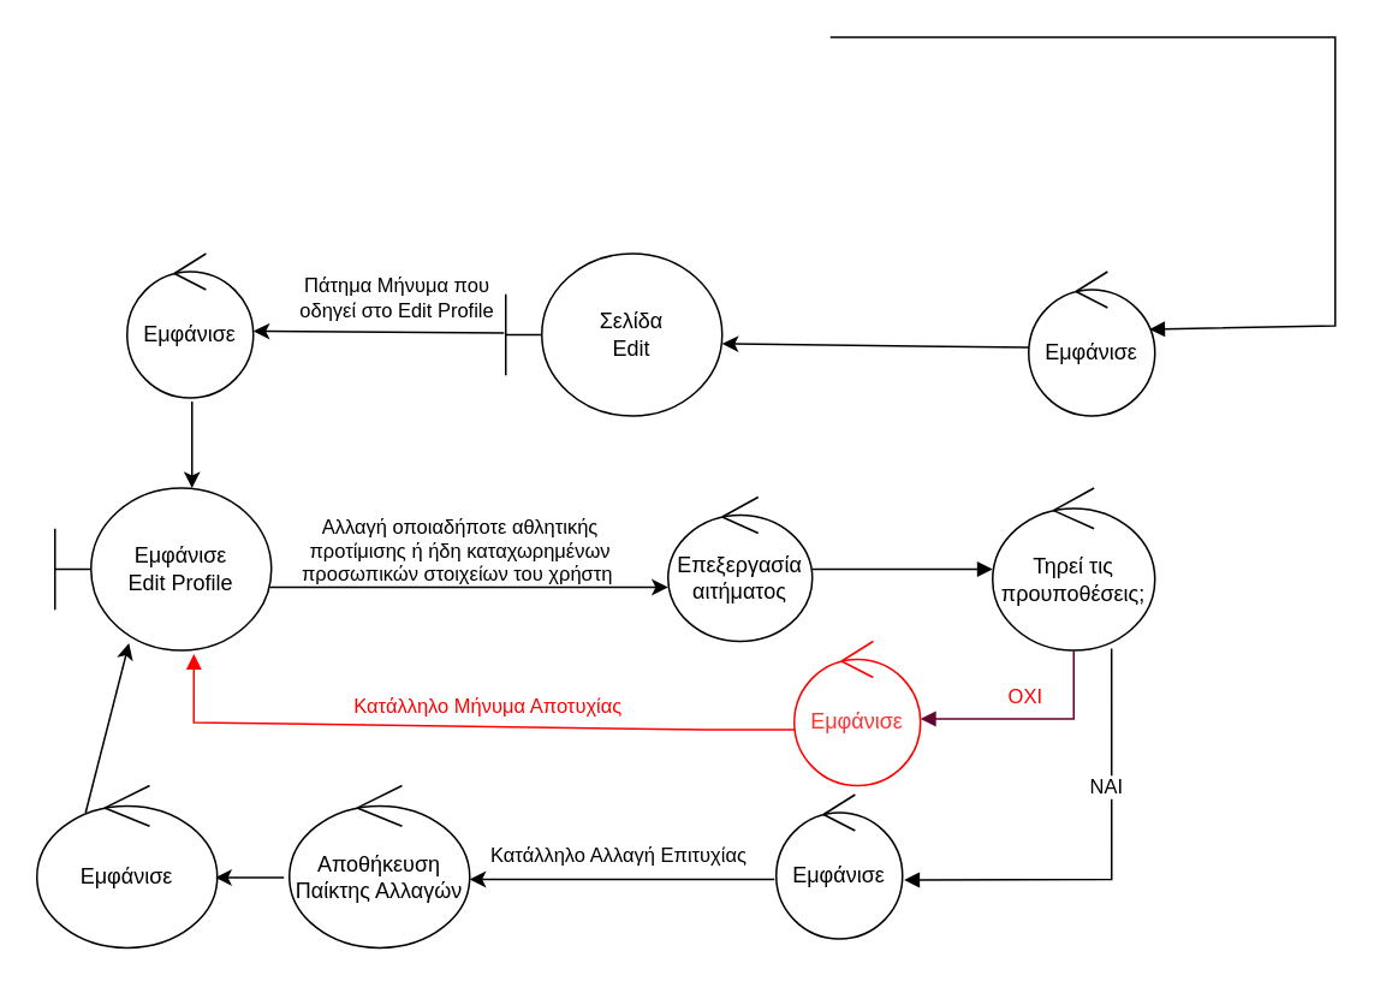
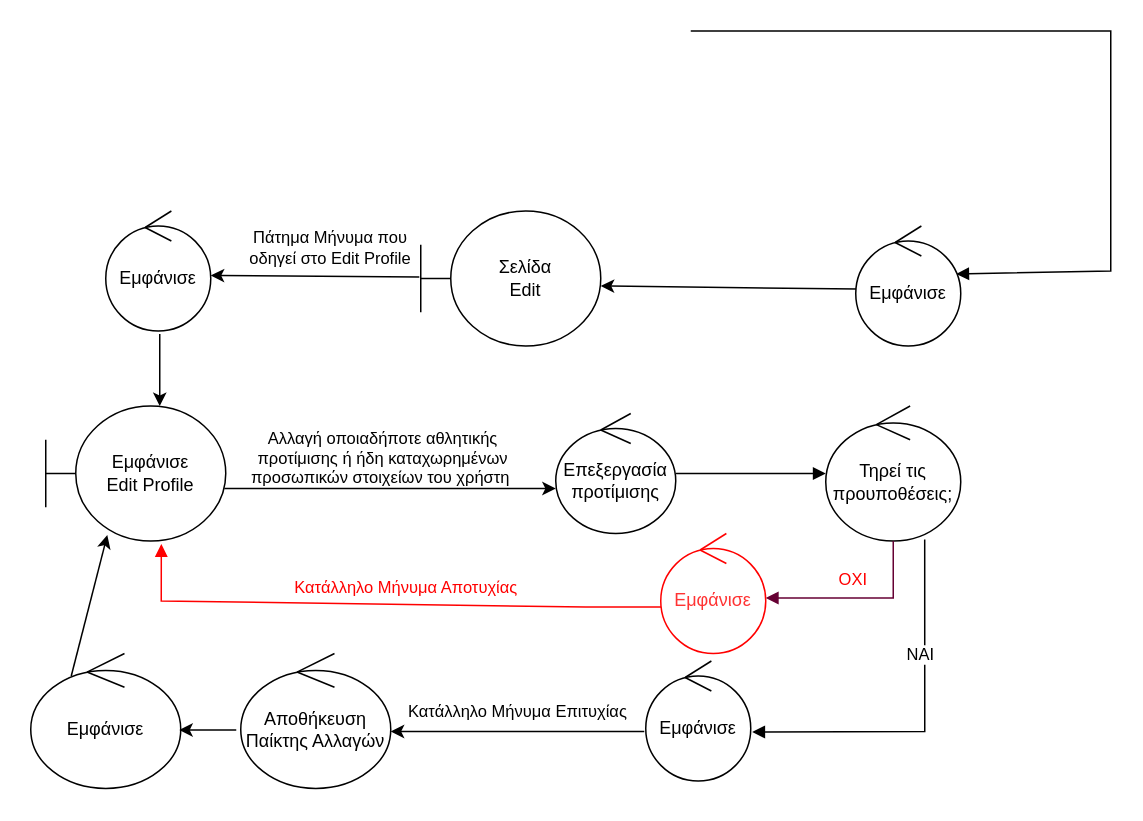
  <mxCell id="0" />
  <mxCell id="1" parent="0" />
  <mxCell id="2" value="" style="endArrow=classic;html=1;rounded=0;fontFamily=Helvetica;fontSize=12;fontColor=default;exitX=0.014;exitY=0.525;exitDx=0;exitDy=0;startArrow=none;exitPerimeter=0;" parent="1" source="5" edge="1"><mxGeometry width="50" height="50" relative="1" as="geometry"><mxPoint x="459.09" y="431.44" as="sourcePoint" /><mxPoint x="400" y="190" as="targetPoint" /><Array as="points" /></mxGeometry></mxCell>
  <mxCell id="3" style="edgeStyle=orthogonalEdgeStyle;rounded=0;orthogonalLoop=1;jettySize=auto;html=1;exitX=0.5;exitY=1;exitDx=0;exitDy=0;" parent="1" edge="1"><mxGeometry relative="1" as="geometry"><mxPoint x="535" y="190" as="sourcePoint" /><mxPoint x="535" y="190" as="targetPoint" /></mxGeometry></mxCell>
  <mxCell id="4" value="" style="html=1;verticalAlign=bottom;endArrow=block;rounded=0;entryX=0.957;entryY=0.4;entryDx=0;entryDy=0;entryPerimeter=0;" parent="1" target="5" edge="1"><mxGeometry x="-0.143" y="-19" width="80" relative="1" as="geometry"><mxPoint x="590" y="20" as="sourcePoint" /><mxPoint x="690" y="20" as="targetPoint" /><mxPoint as="offset" /><Array as="points"><mxPoint x="460" y="20" /><mxPoint x="590" y="20" /><mxPoint x="740" y="20" /><mxPoint x="740" y="180" /></Array></mxGeometry></mxCell>
  <mxCell id="5" value="Εμφάνισε" style="ellipse;shape=umlControl;whiteSpace=wrap;html=1;fontColor=#000000;strokeColor=#000000;" parent="1" vertex="1"><mxGeometry x="570" y="150" width="70" height="80" as="geometry" /></mxCell>
  <mxCell id="6" value="Σελίδα&lt;br&gt;Edit" style="shape=umlBoundary;whiteSpace=wrap;html=1;" parent="1" vertex="1"><mxGeometry x="280" y="140" width="120" height="90" as="geometry" /></mxCell>
  <mxCell id="7" value="" style="endArrow=classic;html=1;rounded=0;fontSize=11;exitX=-0.008;exitY=0.489;exitDx=0;exitDy=0;exitPerimeter=0;" parent="1" source="6" edge="1"><mxGeometry width="50" height="50" relative="1" as="geometry"><mxPoint x="240" y="190" as="sourcePoint" /><mxPoint x="140" y="183" as="targetPoint" /></mxGeometry></mxCell>
  <mxCell id="8" value="Πάτημα Μήνυμα που οδηγεί στο Edit Profile" style="text;html=1;strokeColor=none;fillColor=none;align=center;verticalAlign=middle;whiteSpace=wrap;rounded=0;fontSize=11;" parent="1" vertex="1"><mxGeometry x="160" y="150" width="120" height="30" as="geometry" /></mxCell>
  <mxCell id="9" value="Εμφάνισε" style="ellipse;shape=umlControl;whiteSpace=wrap;html=1;fontColor=#000000;strokeColor=#000000;" parent="1" vertex="1"><mxGeometry x="70" y="140" width="70" height="80" as="geometry" /></mxCell>
  <mxCell id="10" value="Εμφάνισε&lt;br&gt;Edit Profile" style="shape=umlBoundary;whiteSpace=wrap;html=1;" parent="1" vertex="1"><mxGeometry x="30" y="270" width="120" height="90" as="geometry" /></mxCell>
  <mxCell id="11" value="" style="endArrow=classic;html=1;rounded=0;fontSize=11;exitX=0.514;exitY=1.025;exitDx=0;exitDy=0;exitPerimeter=0;" parent="1" source="9" edge="1"><mxGeometry width="50" height="50" relative="1" as="geometry"><mxPoint x="560" y="230" as="sourcePoint" /><mxPoint x="106" y="270" as="targetPoint" /></mxGeometry></mxCell>
  <mxCell id="12" value="" style="endArrow=classic;html=1;rounded=0;fontSize=11;exitX=0.992;exitY=0.611;exitDx=0;exitDy=0;exitPerimeter=0;" parent="1" source="10" edge="1"><mxGeometry width="50" height="50" relative="1" as="geometry"><mxPoint x="230" y="190" as="sourcePoint" /><mxPoint x="370" y="325" as="targetPoint" /></mxGeometry></mxCell>
  <mxCell id="13" value="Αλλαγή οποιαδήποτε αθλητικής προτίμισης ή ήδη καταχωρημένων προσωπικών στοιχείων του χρήστη&amp;nbsp;" style="text;html=1;strokeColor=none;fillColor=none;align=center;verticalAlign=middle;whiteSpace=wrap;rounded=0;fontSize=11;" parent="1" vertex="1"><mxGeometry x="150" y="280" width="210" height="50" as="geometry" /></mxCell>
- <mxCell id="14" value="Επεξεργασία αιτήματος&lt;br&gt;" style="ellipse;shape=umlControl;whiteSpace=wrap;html=1;" parent="1" vertex="1"><mxGeometry x="370" y="275" width="80" height="80" as="geometry" /></mxCell>
+ <mxCell id="14" value="Επεξεργασία προτίμισης&lt;br&gt;" style="ellipse;shape=umlControl;whiteSpace=wrap;html=1;" parent="1" vertex="1"><mxGeometry x="370" y="275" width="80" height="80" as="geometry" /></mxCell>
  <mxCell id="15" value="" style="html=1;verticalAlign=bottom;endArrow=block;rounded=0;" parent="1" edge="1"><mxGeometry x="-0.143" y="-19" width="80" relative="1" as="geometry"><mxPoint x="450" y="315" as="sourcePoint" /><mxPoint x="550" y="315" as="targetPoint" /><mxPoint as="offset" /><Array as="points"><mxPoint x="450" y="315" /></Array></mxGeometry></mxCell>
  <mxCell id="16" value="Τηρεί τις προυποθέσεις;&lt;br&gt;" style="ellipse;shape=umlControl;whiteSpace=wrap;html=1;rotation=0;" parent="1" vertex="1"><mxGeometry x="550" y="270" width="90" height="90" as="geometry" /></mxCell>
  <mxCell id="17" value="ΟΧΙ" style="html=1;verticalAlign=bottom;endArrow=block;rounded=0;strokeColor=#660033;fontColor=#FF0000;" parent="1" source="16" edge="1"><mxGeometry x="0.062" y="-3" width="80" relative="1" as="geometry"><mxPoint x="540" y="385" as="sourcePoint" /><mxPoint x="510" y="398" as="targetPoint" /><mxPoint as="offset" /><Array as="points"><mxPoint x="595" y="398" /></Array></mxGeometry></mxCell>
  <mxCell id="18" value="Κατάλληλο Μήνυμα Αποτυχίας" style="html=1;verticalAlign=bottom;endArrow=block;rounded=0;strokeColor=#FF0000;fontColor=#FF0000;exitX=-0.057;exitY=0.55;exitDx=0;exitDy=0;exitPerimeter=0;entryX=0.642;entryY=1.022;entryDx=0;entryDy=0;entryPerimeter=0;" parent="1" target="10" edge="1"><mxGeometry x="-0.012" y="-2" width="80" relative="1" as="geometry"><mxPoint x="466.05" y="404" as="sourcePoint" /><mxPoint x="200" y="370" as="targetPoint" /><Array as="points"><mxPoint x="390.04" y="404" /><mxPoint x="107" y="400" /></Array><mxPoint as="offset" /></mxGeometry></mxCell>
  <mxCell id="19" value="Εμφάνισε" style="ellipse;shape=umlControl;whiteSpace=wrap;html=1;fontColor=#FF3333;strokeColor=#FF0000;" parent="1" vertex="1"><mxGeometry x="440" y="355" width="70" height="80" as="geometry" /></mxCell>
  <mxCell id="20" value="Εμφάνισε" style="ellipse;shape=umlControl;whiteSpace=wrap;html=1;fontColor=#000000;strokeColor=#000000;" parent="1" vertex="1"><mxGeometry x="430" y="440" width="70" height="80" as="geometry" /></mxCell>
  <mxCell id="21" value="Αποθήκευση Παίκτης Αλλαγών" style="ellipse;shape=umlControl;whiteSpace=wrap;html=1;" parent="1" vertex="1"><mxGeometry x="160" y="435" width="100" height="90" as="geometry" /></mxCell>
- <mxCell id="22" value="&lt;font style=&quot;font-size: 11px&quot;&gt;Κατάλληλο Αλλαγή Επιτυχίας&lt;/font&gt;" style="text;whiteSpace=wrap;html=1;fontSize=12;fontFamily=Helvetica;fontColor=default;" parent="1" vertex="1"><mxGeometry x="270" y="460" width="170" height="20" as="geometry" /></mxCell>
+ <mxCell id="22" value="&lt;font style=&quot;font-size: 11px&quot;&gt;Κατάλληλο Μήνυμα Επιτυχίας&lt;/font&gt;" style="text;whiteSpace=wrap;html=1;fontSize=12;fontFamily=Helvetica;fontColor=default;" parent="1" vertex="1"><mxGeometry x="270" y="460" width="170" height="20" as="geometry" /></mxCell>
  <mxCell id="23" style="edgeStyle=orthogonalEdgeStyle;rounded=0;orthogonalLoop=1;jettySize=auto;html=1;exitX=0.5;exitY=1;exitDx=0;exitDy=0;" parent="1" source="22" target="22" edge="1"><mxGeometry relative="1" as="geometry" /></mxCell>
  <mxCell id="24" value="Εμφάνισε" style="ellipse;shape=umlControl;whiteSpace=wrap;html=1;" parent="1" vertex="1"><mxGeometry x="20" y="435" width="100" height="90" as="geometry" /></mxCell>
  <mxCell id="25" value="ΝΑΙ" style="html=1;verticalAlign=bottom;endArrow=block;rounded=0;exitX=0.733;exitY=0.989;exitDx=0;exitDy=0;exitPerimeter=0;entryX=1.014;entryY=0.592;entryDx=0;entryDy=0;entryPerimeter=0;" parent="1" source="16" target="20" edge="1"><mxGeometry x="-0.296" y="-3" width="80" relative="1" as="geometry"><mxPoint x="650" y="400" as="sourcePoint" /><mxPoint x="500" y="469" as="targetPoint" /><Array as="points"><mxPoint x="616" y="487" /></Array><mxPoint as="offset" /></mxGeometry></mxCell>
  <mxCell id="26" value="" style="endArrow=classic;html=1;rounded=0;exitX=-0.014;exitY=0.588;exitDx=0;exitDy=0;exitPerimeter=0;" parent="1" source="20" edge="1"><mxGeometry width="50" height="50" relative="1" as="geometry"><mxPoint x="420" y="460" as="sourcePoint" /><mxPoint x="260" y="487" as="targetPoint" /></mxGeometry></mxCell>
  <mxCell id="27" value="" style="endArrow=classic;html=1;rounded=0;exitX=-0.03;exitY=0.567;exitDx=0;exitDy=0;exitPerimeter=0;entryX=0.99;entryY=0.567;entryDx=0;entryDy=0;entryPerimeter=0;" parent="1" source="21" target="24" edge="1"><mxGeometry width="50" height="50" relative="1" as="geometry"><mxPoint x="220" y="590" as="sourcePoint" /><mxPoint x="50.98" y="589.96" as="targetPoint" /></mxGeometry></mxCell>
  <mxCell id="28" value="" style="endArrow=classic;html=1;rounded=0;entryX=0.342;entryY=0.956;entryDx=0;entryDy=0;entryPerimeter=0;exitX=0.27;exitY=0.167;exitDx=0;exitDy=0;exitPerimeter=0;" parent="1" source="24" target="10" edge="1"><mxGeometry width="50" height="50" relative="1" as="geometry"><mxPoint x="40" y="390" as="sourcePoint" /><mxPoint x="-8" y="390" as="targetPoint" /></mxGeometry></mxCell>
